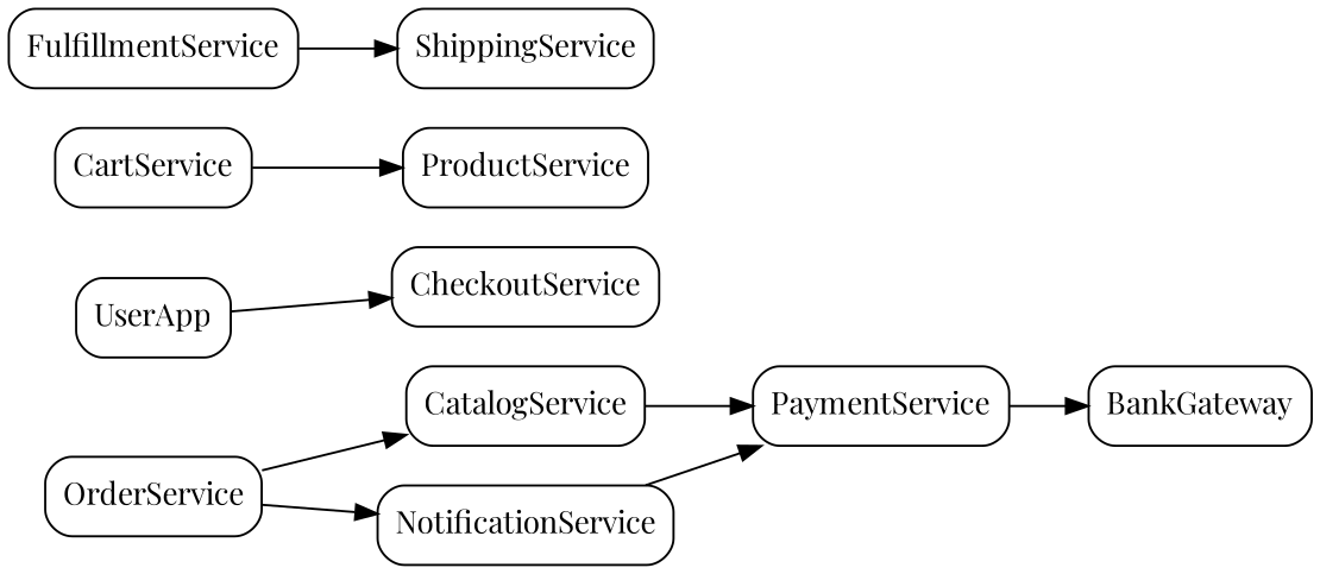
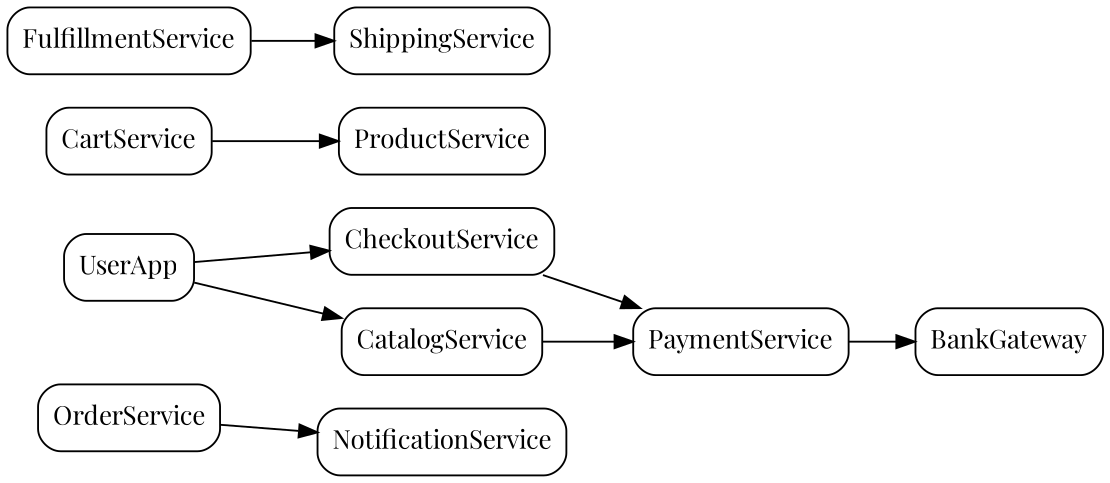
  digraph {
    fontname="Playfair Display"
    rankdir=LR
    node [fontname="Playfair Display" shape=box style=rounded]
    edge [fontname="Playfair Display"]
    UserApp
    CatalogService
    CheckoutService
    PaymentService
    CartService
    ProductService
    OrderService
    NotificationService
    BankGateway
    FulfillmentService
    ShippingService
-   OrderService -> CatalogService
+   UserApp -> CatalogService
    UserApp -> CheckoutService
    CatalogService -> PaymentService
-   NotificationService -> PaymentService
+   CheckoutService -> PaymentService
    PaymentService -> BankGateway
    CartService -> ProductService
    OrderService -> NotificationService
    FulfillmentService -> ShippingService
  }
